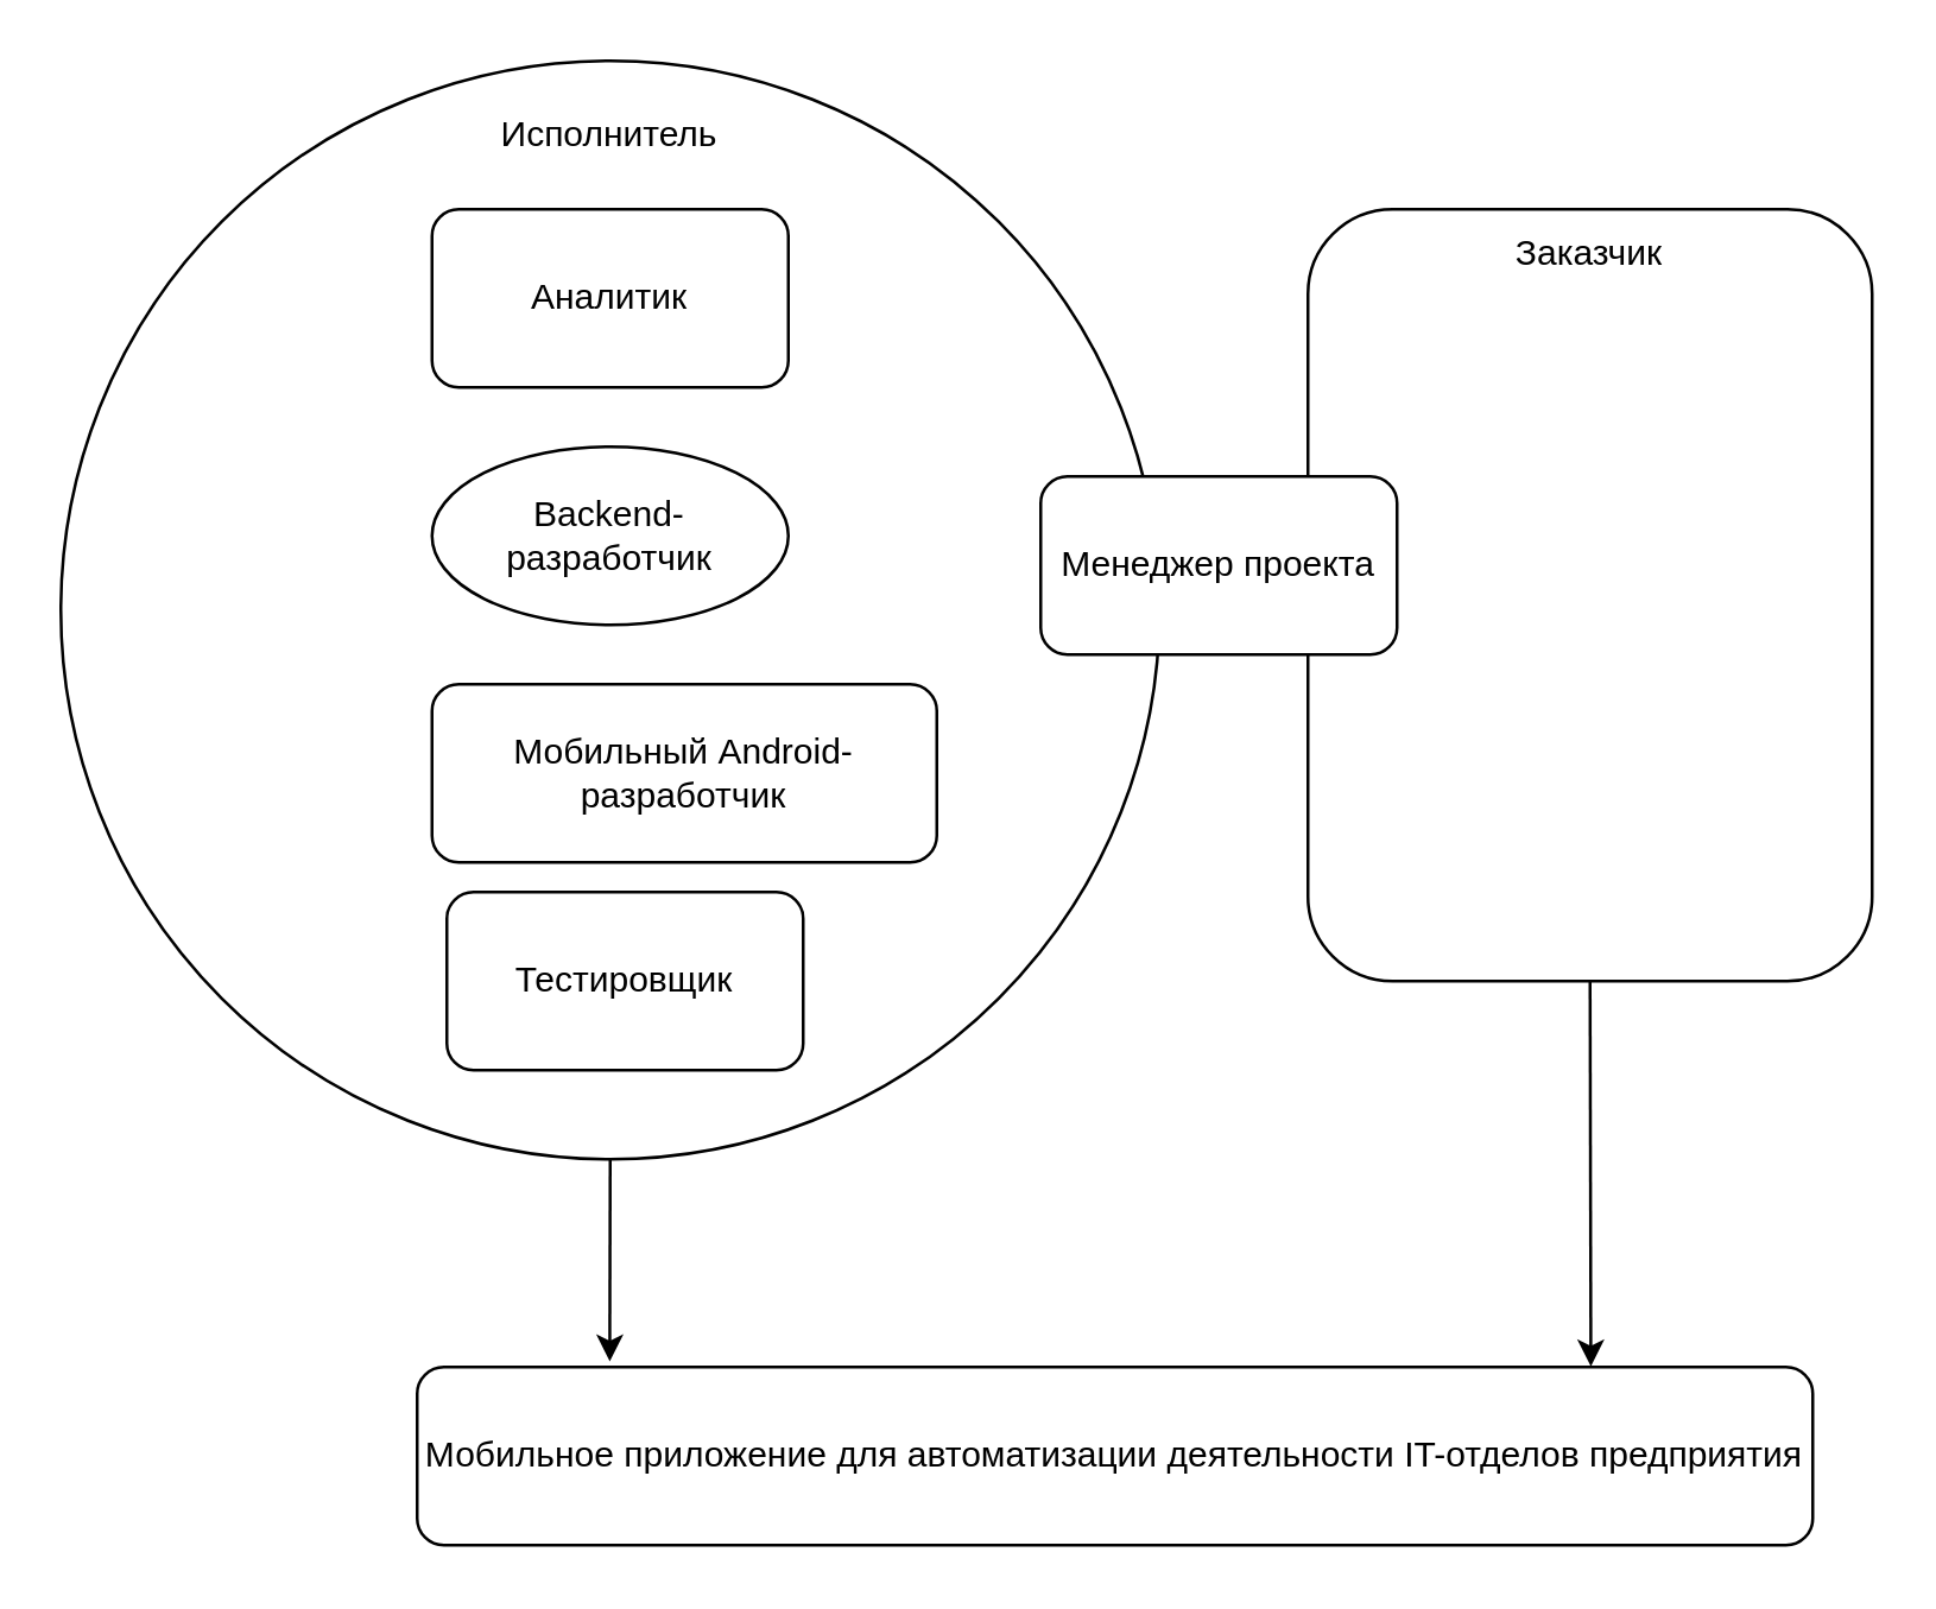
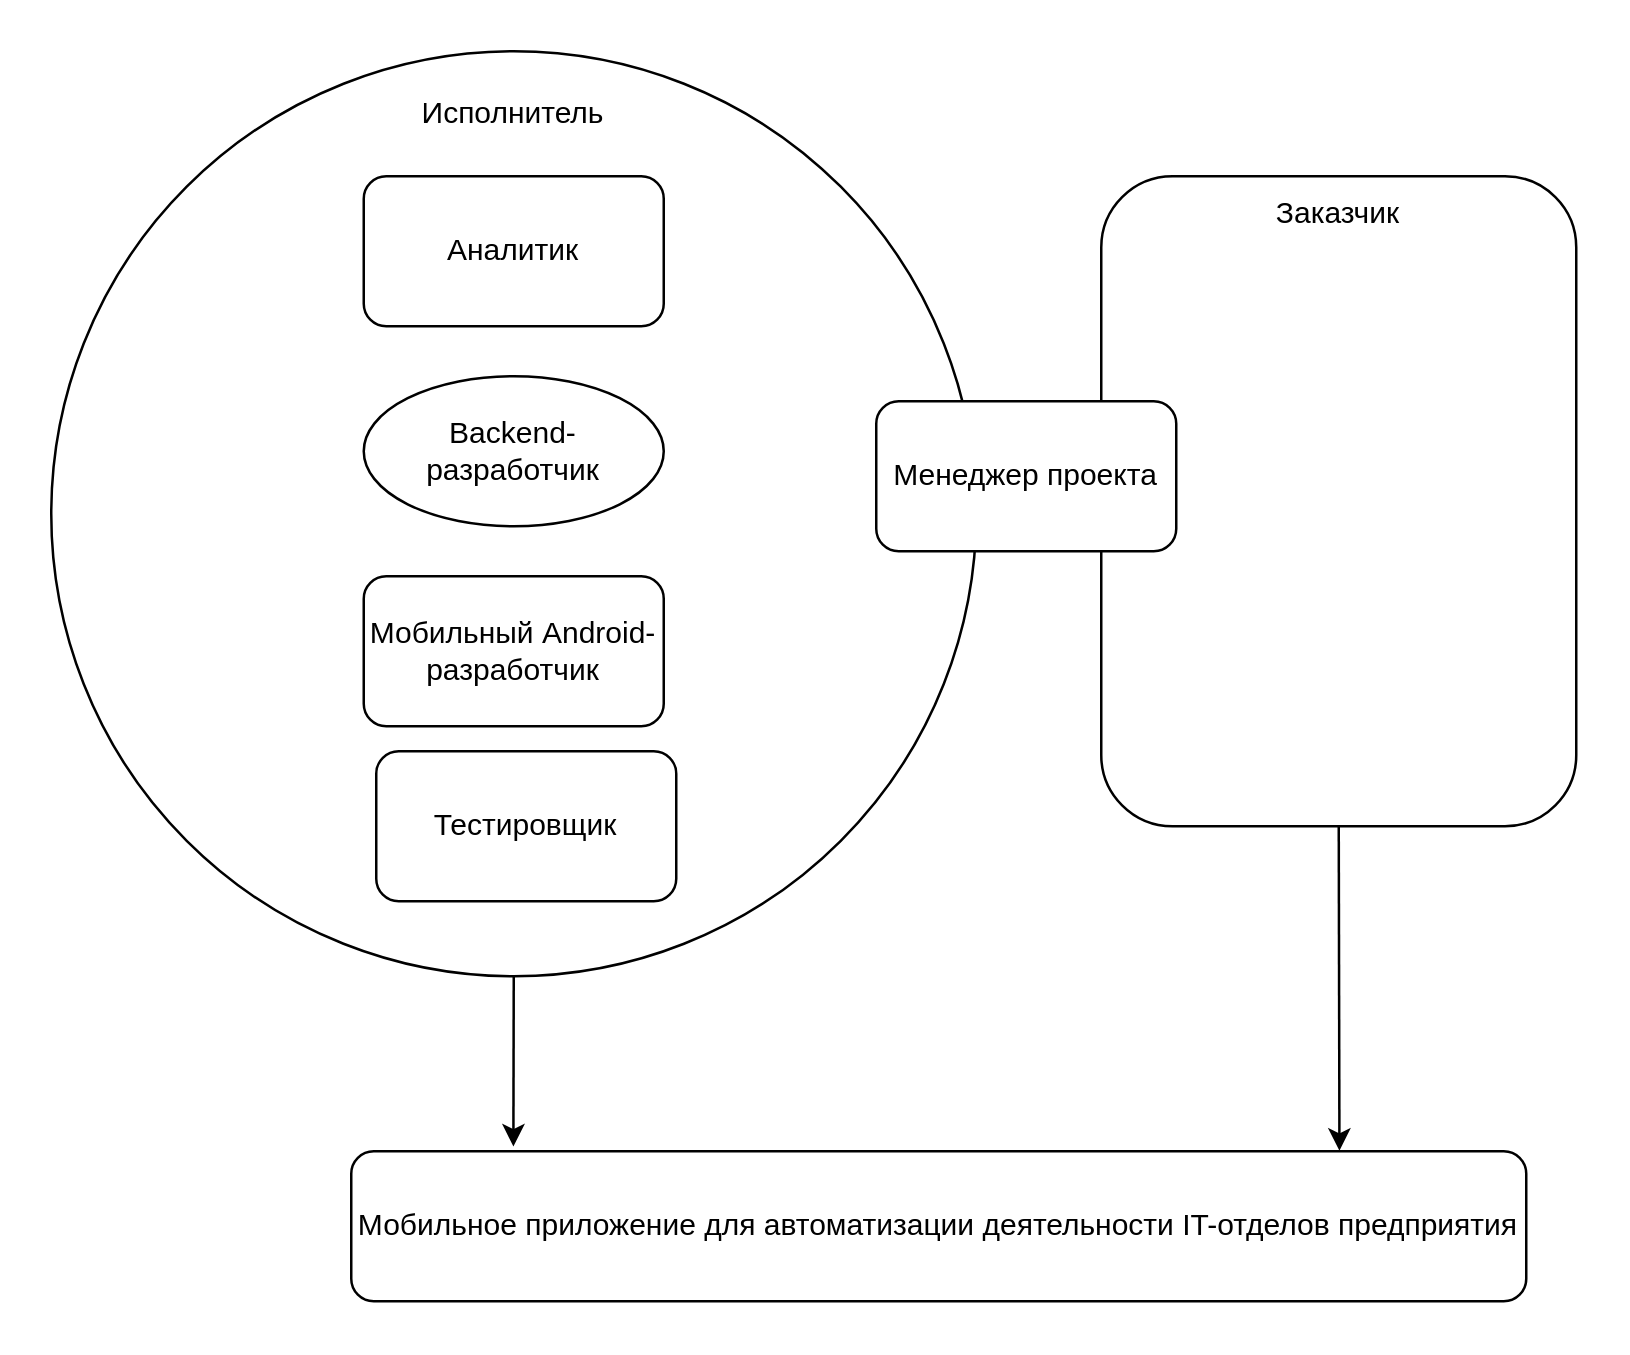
  <mxCell id="0" />
  <mxCell id="1" parent="0" />
  <mxCell id="2" value="" style="ellipse;whiteSpace=wrap;html=1;aspect=fixed;" vertex="1" parent="1"><mxGeometry x="20" y="20" width="370" height="370" as="geometry" /></mxCell>
  <mxCell id="3" value="Исполнитель" style="text;html=1;align=center;verticalAlign=middle;whiteSpace=wrap;rounded=0;" vertex="1" parent="1"><mxGeometry x="175" y="30" width="60" height="30" as="geometry" /></mxCell>
  <mxCell id="4" value="Аналитик" style="rounded=1;whiteSpace=wrap;html=1;" vertex="1" parent="1"><mxGeometry x="145" y="70" width="120" height="60" as="geometry" /></mxCell>
  <mxCell id="5" value="Backend-разработчик" style="ellipse;whiteSpace=wrap;html=1;" vertex="1" parent="1"><mxGeometry x="145" y="150" width="120" height="60" as="geometry" /></mxCell>
- <mxCell id="6" value="Мобильный Android-разработчик" style="rounded=1;whiteSpace=wrap;html=1;" vertex="1" parent="1"><mxGeometry x="145" y="230" width="170" height="60" as="geometry" /></mxCell>
+ <mxCell id="6" value="Мобильный Android-разработчик" style="rounded=1;whiteSpace=wrap;html=1;" vertex="1" parent="1"><mxGeometry x="145" y="230" width="120" height="60" as="geometry" /></mxCell>
  <mxCell id="7" value="Тестировщик" style="rounded=1;whiteSpace=wrap;html=1;" vertex="1" parent="1"><mxGeometry x="150" y="300" width="120" height="60" as="geometry" /></mxCell>
  <mxCell id="8" value="" style="rounded=1;whiteSpace=wrap;html=1;" vertex="1" parent="1"><mxGeometry x="440" y="70" width="190" height="260" as="geometry" /></mxCell>
  <mxCell id="9" value="Заказчик" style="text;html=1;align=center;verticalAlign=middle;whiteSpace=wrap;rounded=0;" vertex="1" parent="1"><mxGeometry x="505" y="70" width="60" height="30" as="geometry" /></mxCell>
  <mxCell id="10" value="Менеджер проекта" style="rounded=1;whiteSpace=wrap;html=1;" vertex="1" parent="1"><mxGeometry x="350" y="160" width="120" height="60" as="geometry" /></mxCell>
  <mxCell id="11" value="Мобильное приложение для автоматизации деятельности IT-отделов предприятия" style="rounded=1;whiteSpace=wrap;html=1;" vertex="1" parent="1"><mxGeometry x="140" y="460" width="470" height="60" as="geometry" /></mxCell>
  <mxCell id="12" value="" style="endArrow=classic;html=1;rounded=0;exitX=0.5;exitY=1;exitDx=0;exitDy=0;entryX=0.138;entryY=-0.031;entryDx=0;entryDy=0;entryPerimeter=0;" edge="1" parent="1" source="2" target="11"><mxGeometry width="50" height="50" relative="1" as="geometry"><mxPoint x="520" y="320" as="sourcePoint" /><mxPoint x="570" y="270" as="targetPoint" /></mxGeometry></mxCell>
  <mxCell id="13" value="" style="endArrow=classic;html=1;rounded=0;exitX=0.5;exitY=1;exitDx=0;exitDy=0;entryX=0.841;entryY=-0.003;entryDx=0;entryDy=0;entryPerimeter=0;" edge="1" parent="1" source="8" target="11"><mxGeometry width="50" height="50" relative="1" as="geometry"><mxPoint x="520" y="320" as="sourcePoint" /><mxPoint x="570" y="270" as="targetPoint" /></mxGeometry></mxCell>
